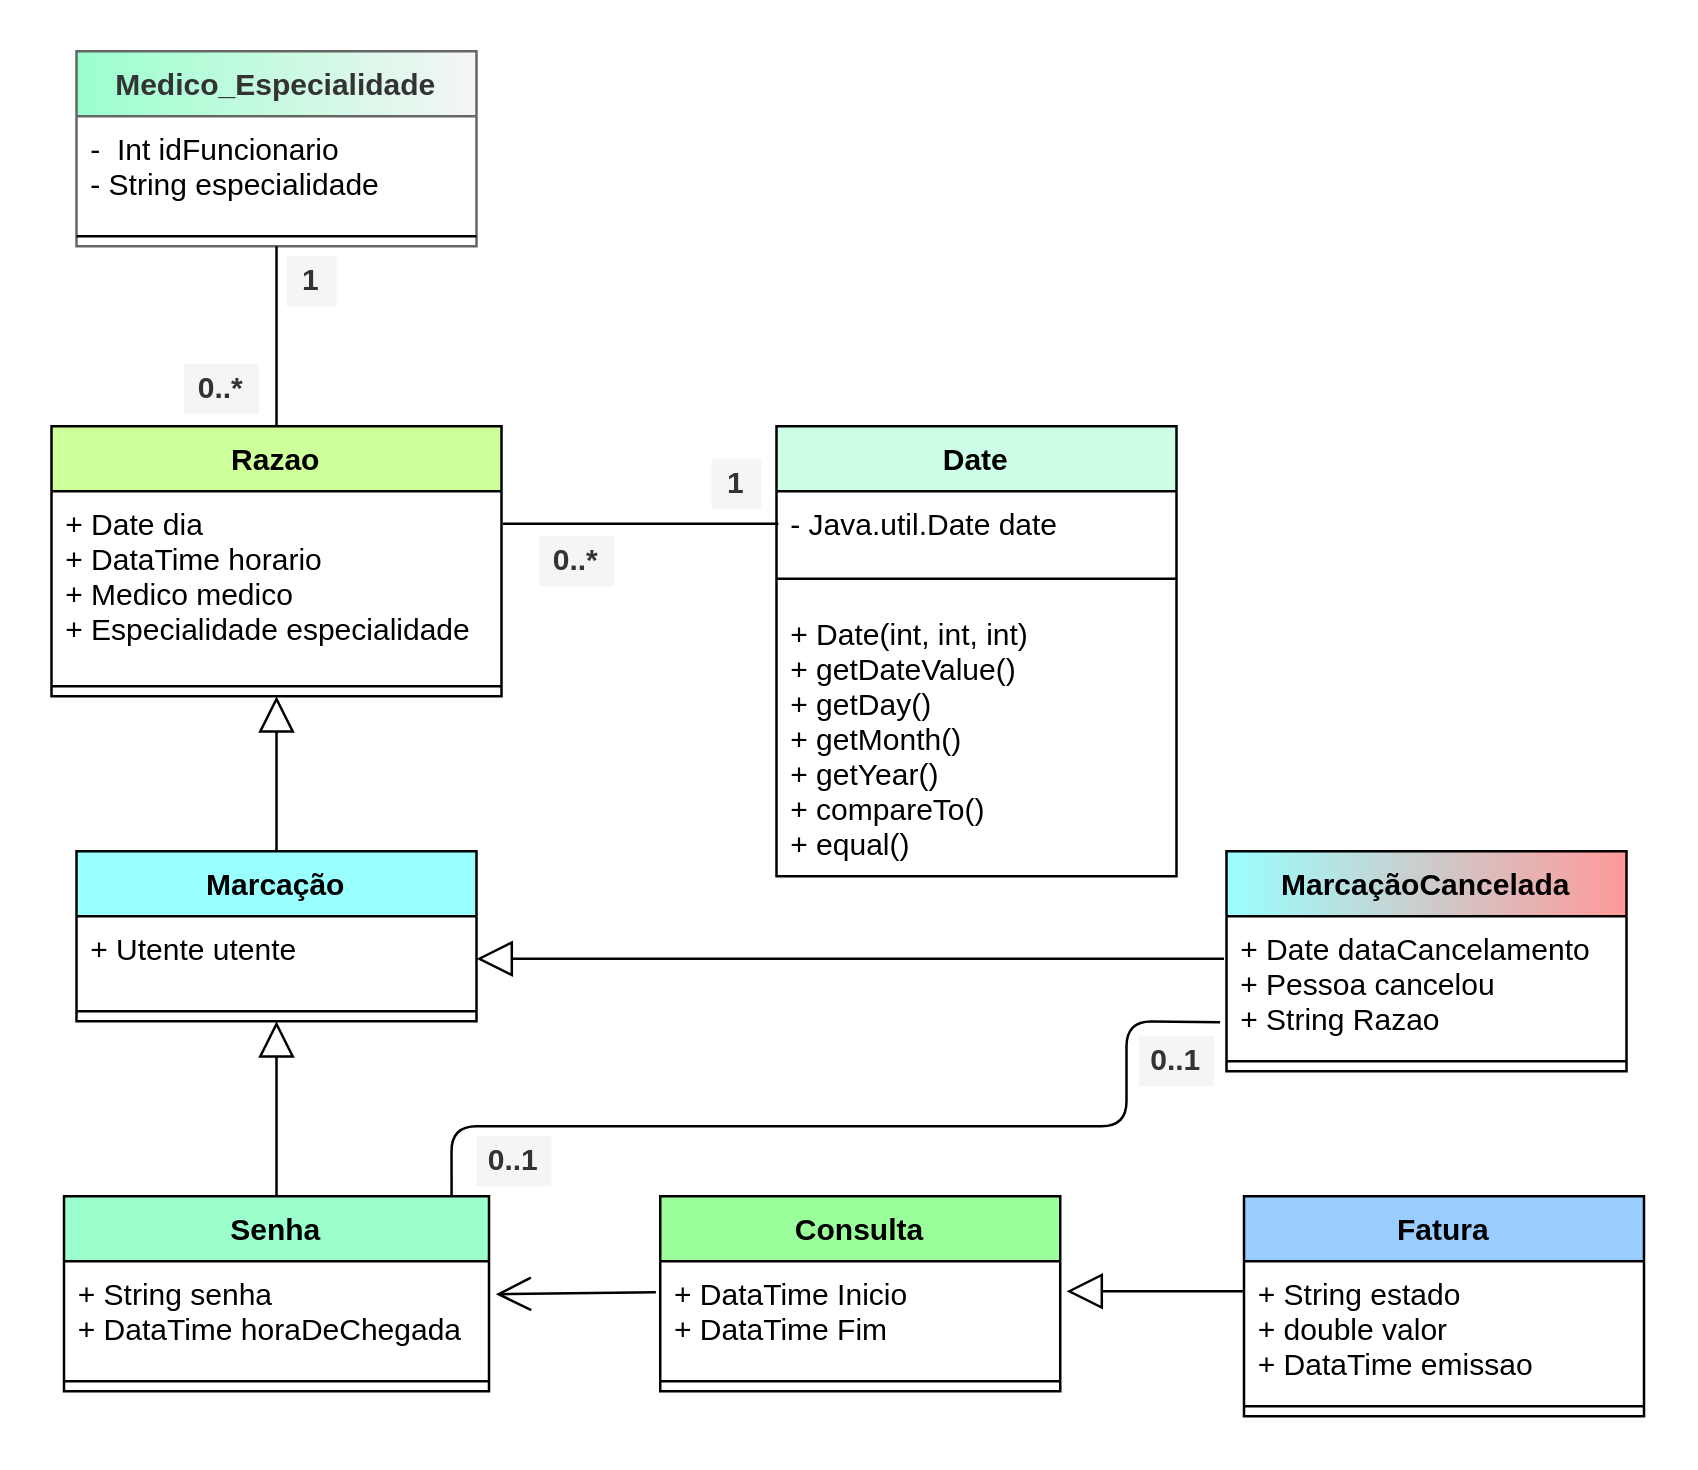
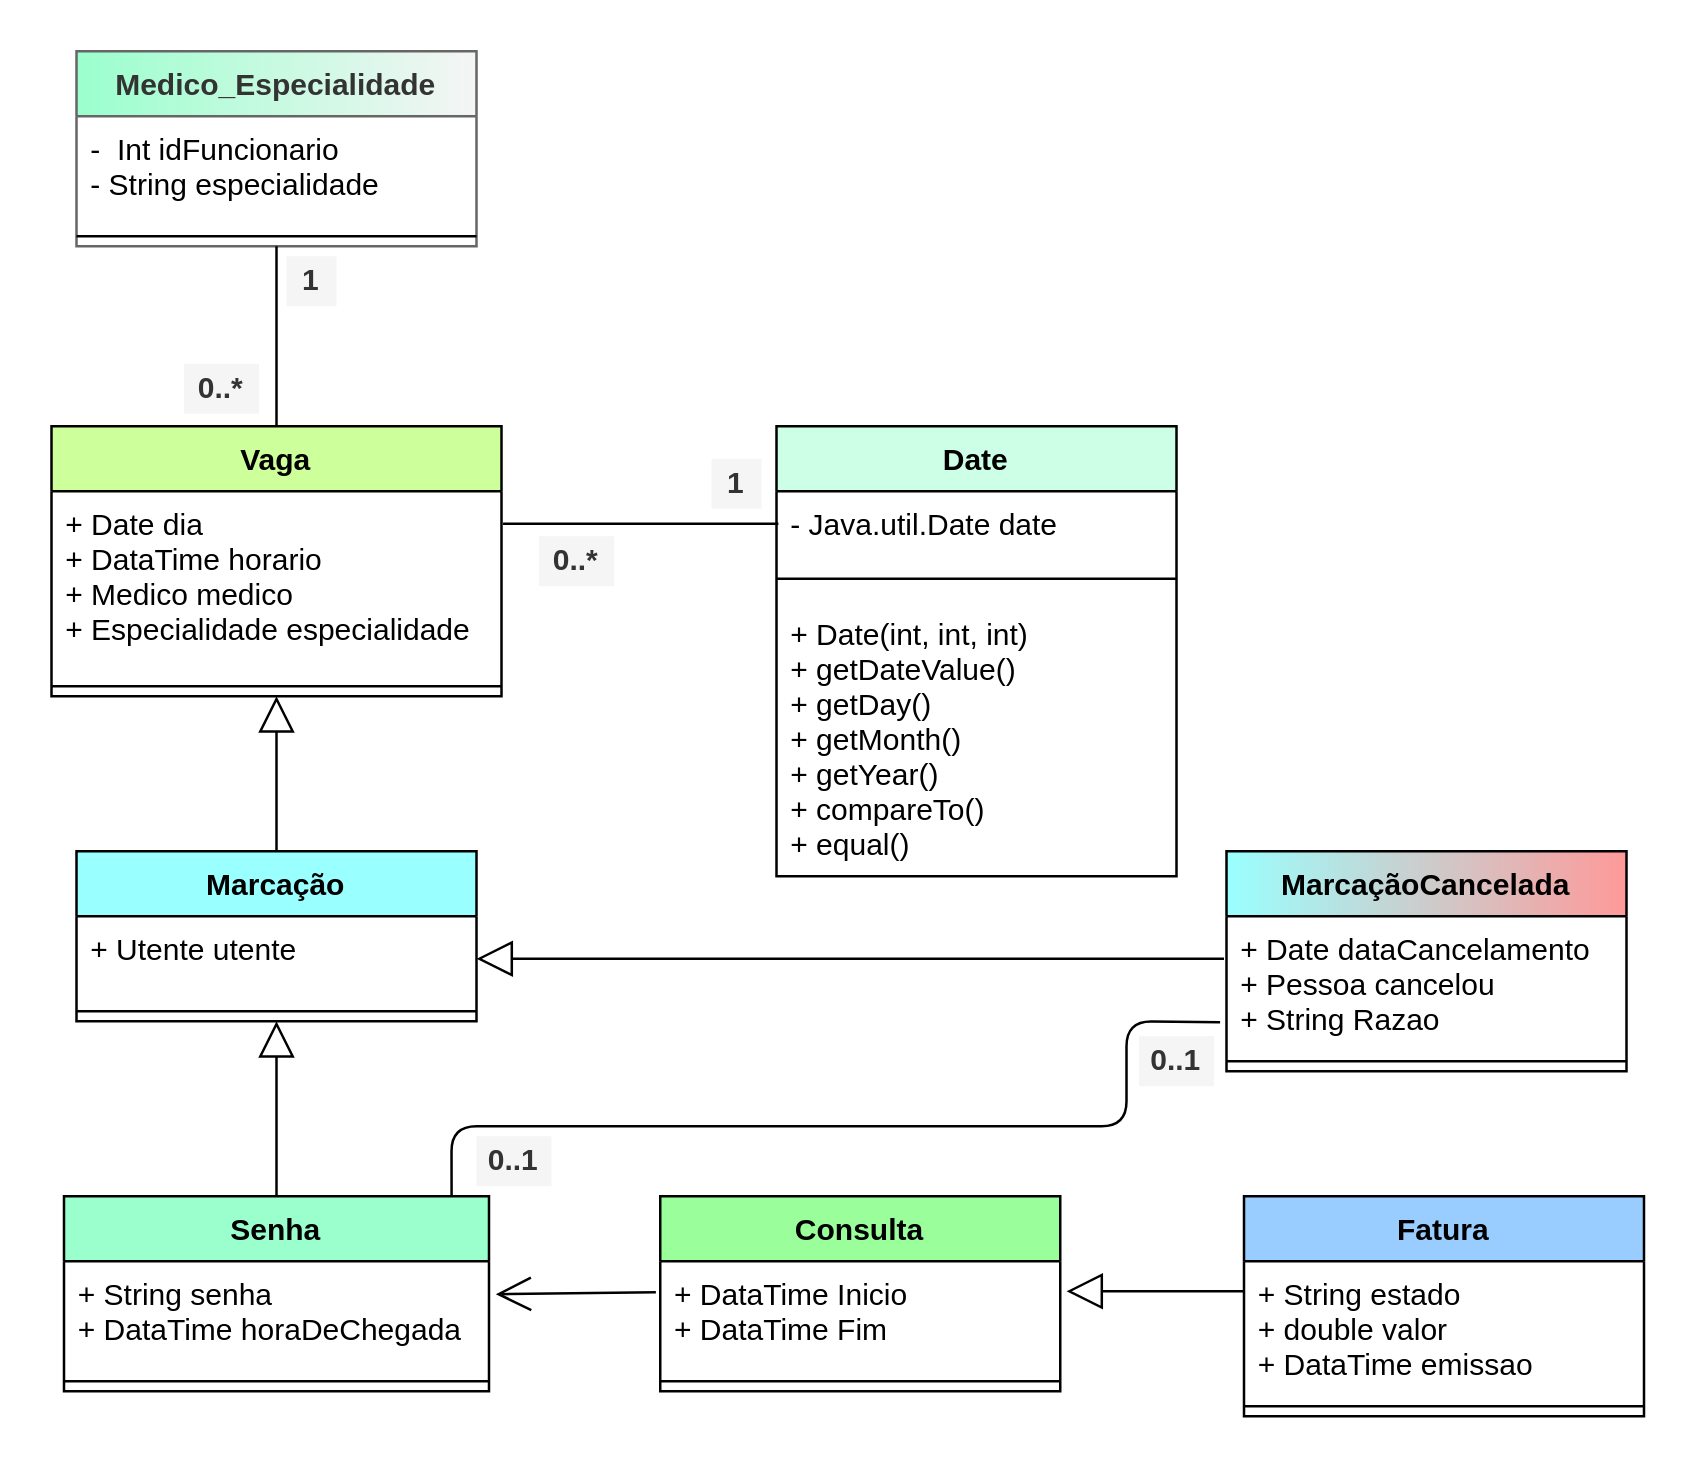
  <mxCell id="0" />
  <mxCell id="1" parent="0" />
  <mxCell id="2" value="Senha" style="swimlane;fontStyle=1;align=center;verticalAlign=top;childLayout=stackLayout;horizontal=1;startSize=26;horizontalStack=0;resizeParent=1;resizeParentMax=0;resizeLast=0;collapsible=1;marginBottom=0;fillColor=#9AFFCD;" vertex="1" parent="1"><mxGeometry x="25" y="478" width="170" height="78" as="geometry" /></mxCell>
  <mxCell id="3" value="+ String senha&#10;+ DataTime horaDeChegada  " style="text;strokeColor=none;fillColor=none;align=left;verticalAlign=top;spacingLeft=4;spacingRight=4;overflow=hidden;rotatable=0;points=[[0,0.5],[1,0.5]];portConstraint=eastwest;" vertex="1" parent="2"><mxGeometry y="26" width="170" height="44" as="geometry" /></mxCell>
  <mxCell id="4" value="" style="line;strokeWidth=1;fillColor=none;align=left;verticalAlign=middle;spacingTop=-1;spacingLeft=3;spacingRight=3;rotatable=0;labelPosition=right;points=[];portConstraint=eastwest;" vertex="1" parent="2"><mxGeometry y="70" width="170" height="8" as="geometry" /></mxCell>
  <mxCell id="5" value="Marcação" style="swimlane;fontStyle=1;align=center;verticalAlign=top;childLayout=stackLayout;horizontal=1;startSize=26;horizontalStack=0;resizeParent=1;resizeParentMax=0;resizeLast=0;collapsible=1;marginBottom=0;fillColor=#9AFFFF;" vertex="1" parent="1"><mxGeometry x="30" y="340" width="160" height="68" as="geometry" /></mxCell>
  <mxCell id="6" value="+ Utente utente" style="text;strokeColor=none;fillColor=none;align=left;verticalAlign=top;spacingLeft=4;spacingRight=4;overflow=hidden;rotatable=0;points=[[0,0.5],[1,0.5]];portConstraint=eastwest;" vertex="1" parent="5"><mxGeometry y="26" width="160" height="34" as="geometry" /></mxCell>
  <mxCell id="7" value="" style="line;strokeWidth=1;fillColor=none;align=left;verticalAlign=middle;spacingTop=-1;spacingLeft=3;spacingRight=3;rotatable=0;labelPosition=right;points=[];portConstraint=eastwest;" vertex="1" parent="5"><mxGeometry y="60" width="160" height="8" as="geometry" /></mxCell>
  <mxCell id="8" value="Fatura" style="swimlane;fontStyle=1;align=center;verticalAlign=top;childLayout=stackLayout;horizontal=1;startSize=26;horizontalStack=0;resizeParent=1;resizeParentMax=0;resizeLast=0;collapsible=1;marginBottom=0;fillColor=#9ACDFF;" vertex="1" parent="1"><mxGeometry x="497" y="478" width="160" height="88" as="geometry" /></mxCell>
  <mxCell id="9" value="+ String estado&#10;+ double valor&#10;+ DataTime emissao" style="text;strokeColor=none;fillColor=none;align=left;verticalAlign=top;spacingLeft=4;spacingRight=4;overflow=hidden;rotatable=0;points=[[0,0.5],[1,0.5]];portConstraint=eastwest;" vertex="1" parent="8"><mxGeometry y="26" width="160" height="54" as="geometry" /></mxCell>
  <mxCell id="10" value="" style="line;strokeWidth=1;fillColor=none;align=left;verticalAlign=middle;spacingTop=-1;spacingLeft=3;spacingRight=3;rotatable=0;labelPosition=right;points=[];portConstraint=eastwest;" vertex="1" parent="8"><mxGeometry y="80" width="160" height="8" as="geometry" /></mxCell>
- <mxCell id="11" value="Razao" style="swimlane;fontStyle=1;align=center;verticalAlign=top;childLayout=stackLayout;horizontal=1;startSize=26;horizontalStack=0;resizeParent=1;resizeParentMax=0;resizeLast=0;collapsible=1;marginBottom=0;fillColor=#CDFF9A;" vertex="1" parent="1"><mxGeometry x="20" y="170" width="180" height="108" as="geometry" /></mxCell>
+ <mxCell id="11" value="Vaga" style="swimlane;fontStyle=1;align=center;verticalAlign=top;childLayout=stackLayout;horizontal=1;startSize=26;horizontalStack=0;resizeParent=1;resizeParentMax=0;resizeLast=0;collapsible=1;marginBottom=0;fillColor=#CDFF9A;" vertex="1" parent="1"><mxGeometry x="20" y="170" width="180" height="108" as="geometry" /></mxCell>
  <mxCell id="12" value="+ Date dia&#10;+ DataTime horario&#10;+ Medico medico &#10;+ Especialidade especialidade" style="text;strokeColor=none;fillColor=none;align=left;verticalAlign=top;spacingLeft=4;spacingRight=4;overflow=hidden;rotatable=0;points=[[0,0.5],[1,0.5]];portConstraint=eastwest;" vertex="1" parent="11"><mxGeometry y="26" width="180" height="74" as="geometry" /></mxCell>
  <mxCell id="13" value="" style="line;strokeWidth=1;fillColor=none;align=left;verticalAlign=middle;spacingTop=-1;spacingLeft=3;spacingRight=3;rotatable=0;labelPosition=right;points=[];portConstraint=eastwest;" vertex="1" parent="11"><mxGeometry y="100" width="180" height="8" as="geometry" /></mxCell>
  <mxCell id="14" value="Consulta" style="swimlane;fontStyle=1;align=center;verticalAlign=top;childLayout=stackLayout;horizontal=1;startSize=26;horizontalStack=0;resizeParent=1;resizeParentMax=0;resizeLast=0;collapsible=1;marginBottom=0;fillColor=#9AFF9A;" vertex="1" parent="1"><mxGeometry x="263.5" y="478" width="160" height="78" as="geometry" /></mxCell>
  <mxCell id="15" value="+ DataTime Inicio&#10;+ DataTime Fim &#10;" style="text;strokeColor=none;fillColor=none;align=left;verticalAlign=top;spacingLeft=4;spacingRight=4;overflow=hidden;rotatable=0;points=[[0,0.5],[1,0.5]];portConstraint=eastwest;" vertex="1" parent="14"><mxGeometry y="26" width="160" height="44" as="geometry" /></mxCell>
  <mxCell id="16" value="" style="line;strokeWidth=1;fillColor=none;align=left;verticalAlign=middle;spacingTop=-1;spacingLeft=3;spacingRight=3;rotatable=0;labelPosition=right;points=[];portConstraint=eastwest;" vertex="1" parent="14"><mxGeometry y="70" width="160" height="8" as="geometry" /></mxCell>
  <mxCell id="17" value="Date" style="swimlane;fontStyle=1;align=center;verticalAlign=top;childLayout=stackLayout;horizontal=1;startSize=26;horizontalStack=0;resizeParent=1;resizeParentMax=0;resizeLast=0;collapsible=1;marginBottom=0;fillColor=#CDFFE7;" vertex="1" parent="1"><mxGeometry x="310" y="170" width="160" height="180" as="geometry" /></mxCell>
  <mxCell id="18" value="- Java.util.Date date" style="text;strokeColor=none;fillColor=none;align=left;verticalAlign=top;spacingLeft=4;spacingRight=4;overflow=hidden;rotatable=0;points=[[0,0.5],[1,0.5]];portConstraint=eastwest;" vertex="1" parent="17"><mxGeometry y="26" width="160" height="26" as="geometry" /></mxCell>
  <mxCell id="19" value="" style="line;strokeWidth=1;fillColor=none;align=left;verticalAlign=middle;spacingTop=-1;spacingLeft=3;spacingRight=3;rotatable=0;labelPosition=right;points=[];portConstraint=eastwest;" vertex="1" parent="17"><mxGeometry y="52" width="160" height="18" as="geometry" /></mxCell>
  <mxCell id="20" value="+ Date(int, int, int)&#10;+ getDateValue()&#10;+ getDay()&#10;+ getMonth()&#10;+ getYear()&#10;+ compareTo()&#10;+ equal()&#10;&#10;" style="text;strokeColor=none;fillColor=none;align=left;verticalAlign=top;spacingLeft=4;spacingRight=4;overflow=hidden;rotatable=0;points=[[0,0.5],[1,0.5]];portConstraint=eastwest;" vertex="1" parent="17"><mxGeometry y="70" width="160" height="110" as="geometry" /></mxCell>
  <mxCell id="21" value="Medico_Especialidade" style="swimlane;fontStyle=1;align=center;verticalAlign=top;childLayout=stackLayout;horizontal=1;startSize=26;horizontalStack=0;resizeParent=1;resizeParentMax=0;resizeLast=0;collapsible=1;marginBottom=0;strokeColor=#666666;fontColor=#333333;fillColor=#f5f5f5;gradientColor=#9AFFCD;gradientDirection=west;" vertex="1" parent="1"><mxGeometry x="30" y="20" width="160" height="78" as="geometry" /></mxCell>
  <mxCell id="22" value="-  Int idFuncionario&#10;- String especialidade" style="text;strokeColor=none;fillColor=none;align=left;verticalAlign=top;spacingLeft=4;spacingRight=4;overflow=hidden;rotatable=0;points=[[0,0.5],[1,0.5]];portConstraint=eastwest;" vertex="1" parent="21"><mxGeometry y="26" width="160" height="44" as="geometry" /></mxCell>
  <mxCell id="23" value="" style="line;strokeWidth=1;fillColor=none;align=left;verticalAlign=middle;spacingTop=-1;spacingLeft=3;spacingRight=3;rotatable=0;labelPosition=right;points=[];portConstraint=eastwest;" vertex="1" parent="21"><mxGeometry y="70" width="160" height="8" as="geometry" /></mxCell>
  <mxCell id="24" value="" style="endArrow=block;endFill=0;endSize=12;html=1;strokeWidth=1;exitX=0.5;exitY=0;exitDx=0;exitDy=0;" edge="1" parent="1" source="5"><mxGeometry width="160" relative="1" as="geometry"><mxPoint x="109.5" y="328" as="sourcePoint" /><mxPoint x="110" y="278" as="targetPoint" /></mxGeometry></mxCell>
  <mxCell id="25" value="" style="endArrow=block;endFill=0;endSize=12;html=1;strokeWidth=1;entryX=0.5;entryY=1;entryDx=0;entryDy=0;exitX=0.5;exitY=0;exitDx=0;exitDy=0;" edge="1" parent="1" source="2" target="5"><mxGeometry width="160" relative="1" as="geometry"><mxPoint x="110" y="480" as="sourcePoint" /><mxPoint x="119.5" y="288.004" as="targetPoint" /></mxGeometry></mxCell>
  <mxCell id="26" value="" style="endArrow=open;endFill=0;endSize=12;html=1;strokeWidth=1;entryX=1.016;entryY=0.3;entryDx=0;entryDy=0;exitX=-0.011;exitY=0.282;exitDx=0;exitDy=0;exitPerimeter=0;entryPerimeter=0;" edge="1" parent="1" source="15" target="3"><mxGeometry width="160" relative="1" as="geometry"><mxPoint x="260" y="517" as="sourcePoint" /><mxPoint x="120" y="426" as="targetPoint" /></mxGeometry></mxCell>
  <mxCell id="27" value="" style="endArrow=block;endFill=0;endSize=12;html=1;strokeWidth=1;" edge="1" parent="1"><mxGeometry width="160" relative="1" as="geometry"><mxPoint x="497" y="516" as="sourcePoint" /><mxPoint x="426" y="516" as="targetPoint" /></mxGeometry></mxCell>
  <mxCell id="28" value="MarcaçãoCancelada" style="swimlane;fontStyle=1;align=center;verticalAlign=top;childLayout=stackLayout;horizontal=1;startSize=26;horizontalStack=0;resizeParent=1;resizeParentMax=0;resizeLast=0;collapsible=1;marginBottom=0;fillColor=#9AFFFF;gradientDirection=east;gradientColor=#FF9999;" vertex="1" parent="1"><mxGeometry x="490" y="340" width="160" height="88" as="geometry" /></mxCell>
  <mxCell id="29" value="+ Date dataCancelamento&#10;+ Pessoa cancelou&#10;+ String Razao" style="text;strokeColor=none;fillColor=none;align=left;verticalAlign=top;spacingLeft=4;spacingRight=4;overflow=hidden;rotatable=0;points=[[0,0.5],[1,0.5]];portConstraint=eastwest;" vertex="1" parent="28"><mxGeometry y="26" width="160" height="54" as="geometry" /></mxCell>
  <mxCell id="30" value="" style="line;strokeWidth=1;fillColor=none;align=left;verticalAlign=middle;spacingTop=-1;spacingLeft=3;spacingRight=3;rotatable=0;labelPosition=right;points=[];portConstraint=eastwest;" vertex="1" parent="28"><mxGeometry y="80" width="160" height="8" as="geometry" /></mxCell>
  <mxCell id="31" value="" style="endArrow=block;endFill=0;endSize=12;html=1;strokeWidth=1;entryX=1;entryY=0.5;entryDx=0;entryDy=0;" edge="1" parent="1" target="6"><mxGeometry width="160" relative="1" as="geometry"><mxPoint x="489" y="383" as="sourcePoint" /><mxPoint x="119.5" y="288.004" as="targetPoint" /></mxGeometry></mxCell>
  <mxCell id="32" value="" style="endArrow=none;html=1;exitX=0.912;exitY=0;exitDx=0;exitDy=0;entryX=-0.016;entryY=0.785;entryDx=0;entryDy=0;entryPerimeter=0;exitPerimeter=0;" edge="1" parent="1" source="2" target="29"><mxGeometry width="50" height="50" relative="1" as="geometry"><mxPoint x="380" y="400" as="sourcePoint" /><mxPoint x="430" y="350" as="targetPoint" /><Array as="points"><mxPoint x="180" y="450" /><mxPoint x="450" y="450" /><mxPoint x="450" y="408" /></Array></mxGeometry></mxCell>
  <mxCell id="33" value="" style="endArrow=none;html=1;entryX=0.011;entryY=0.5;entryDx=0;entryDy=0;entryPerimeter=0;exitX=1.009;exitY=0.176;exitDx=0;exitDy=0;exitPerimeter=0;" edge="1" parent="1"><mxGeometry width="50" height="50" relative="1" as="geometry"><mxPoint x="200.62" y="209.024" as="sourcePoint" /><mxPoint x="310.76" y="209" as="targetPoint" /></mxGeometry></mxCell>
  <mxCell id="34" value="" style="endArrow=none;html=1;entryX=0.5;entryY=1;entryDx=0;entryDy=0;exitX=0.5;exitY=0;exitDx=0;exitDy=0;" edge="1" parent="1" source="11" target="21"><mxGeometry width="50" height="50" relative="1" as="geometry"><mxPoint x="270" y="250" as="sourcePoint" /><mxPoint x="320" y="200" as="targetPoint" /></mxGeometry></mxCell>
  <mxCell id="35" value="0..1" style="text;html=1;fillColor=#f5f5f5;align=center;verticalAlign=middle;whiteSpace=wrap;rounded=0;fontColor=#333333;fontStyle=1" vertex="1" parent="1"><mxGeometry x="190" y="454" width="30" height="20" as="geometry" /></mxCell>
  <mxCell id="36" value="0..1" style="text;html=1;fillColor=#f5f5f5;align=center;verticalAlign=middle;whiteSpace=wrap;rounded=0;fontColor=#333333;fontStyle=1" vertex="1" parent="1"><mxGeometry x="455" y="414" width="30" height="20" as="geometry" /></mxCell>
  <mxCell id="37" value="1" style="text;html=1;fillColor=#f5f5f5;align=center;verticalAlign=middle;whiteSpace=wrap;rounded=0;fontColor=#333333;fontStyle=1" vertex="1" parent="1"><mxGeometry x="284" y="183" width="20" height="20" as="geometry" /></mxCell>
  <mxCell id="38" value="0..*" style="text;html=1;fillColor=#f5f5f5;align=center;verticalAlign=middle;whiteSpace=wrap;rounded=0;fontColor=#333333;fontStyle=1" vertex="1" parent="1"><mxGeometry x="215" y="214" width="30" height="20" as="geometry" /></mxCell>
  <mxCell id="39" value="1" style="text;html=1;fillColor=#f5f5f5;align=center;verticalAlign=middle;whiteSpace=wrap;rounded=0;fontColor=#333333;fontStyle=1" vertex="1" parent="1"><mxGeometry x="114" y="102" width="20" height="20" as="geometry" /></mxCell>
  <mxCell id="40" value="0..*" style="text;html=1;fillColor=#f5f5f5;align=center;verticalAlign=middle;whiteSpace=wrap;rounded=0;fontColor=#333333;fontStyle=1" vertex="1" parent="1"><mxGeometry x="73" y="145" width="30" height="20" as="geometry" /></mxCell>
